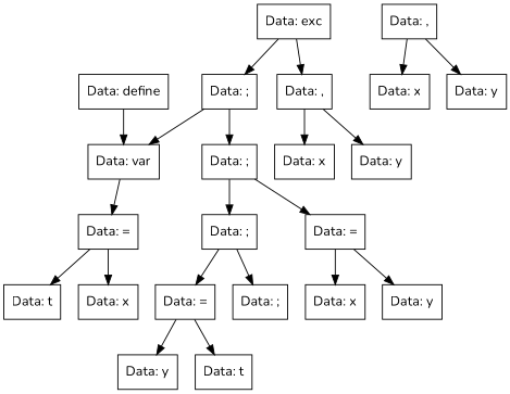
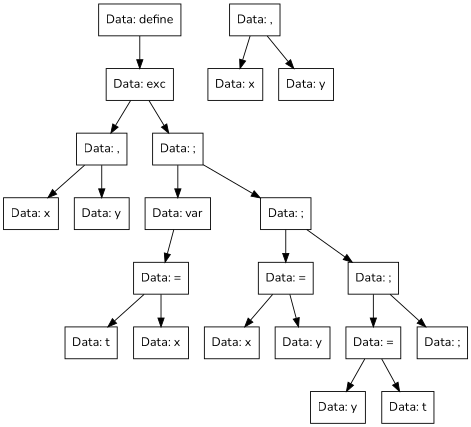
  digraph {
    fontname=Nunito
    node [fontname=Nunito shape=record]
    edge [fontname=Nunito]
    n1 [label="Data: define"]
    n2 [label="Data: exc"]
    n3 [label="Data: ,"]
    n4 [label="Data: ;"]
    n5 [label="Data: x"]
    n6 [label="Data: y"]
    n7 [label="Data: var"]
    n8 [label="Data: ;"]
    n9 [label="Data: ="]
    n10 [label="Data: ="]
    n11 [label="Data: ;"]
    n12 [label="Data: t"]
    n13 [label="Data: x"]
    n14 [label="Data: x"]
    n15 [label="Data: y"]
    n16 [label="Data: ="]
    n17 [label="Data: ;"]
    n18 [label="Data: y"]
    n19 [label="Data: t"]
    n20 [label="Data: ,"]
    n21 [label="Data: x"]
    n22 [label="Data: y"]
-   n1 -> n7
+   n1 -> n2
    n2 -> n3
    n2 -> n4
    n3 -> n5
    n3 -> n6
    n4 -> n7
    n4 -> n8
    n7 -> n9
    n8 -> n10
    n8 -> n11
    n9 -> n12
    n9 -> n13
    n10 -> n14
    n10 -> n15
    n11 -> n16
    n11 -> n17
    n16 -> n18
    n16 -> n19
    n20 -> n21
    n20 -> n22
  }
